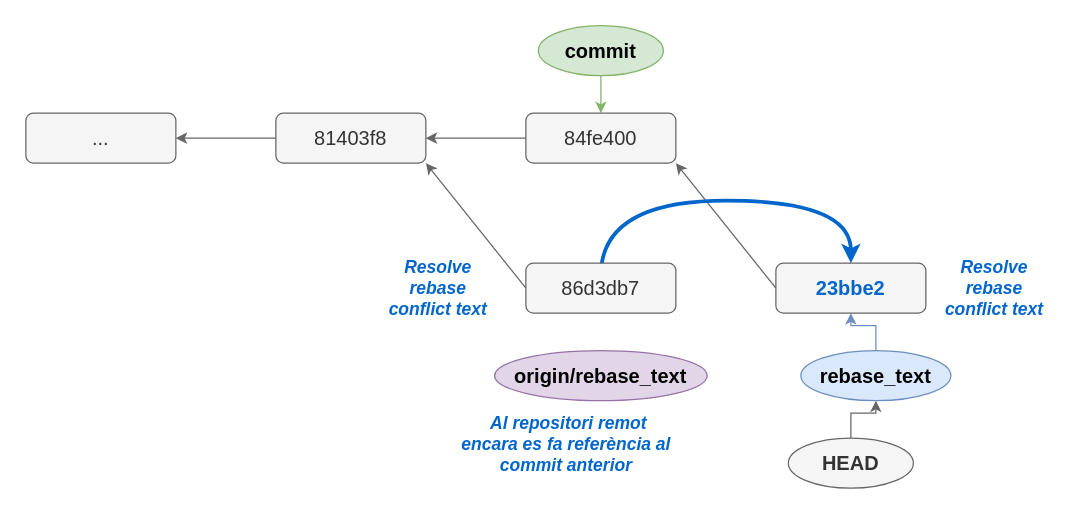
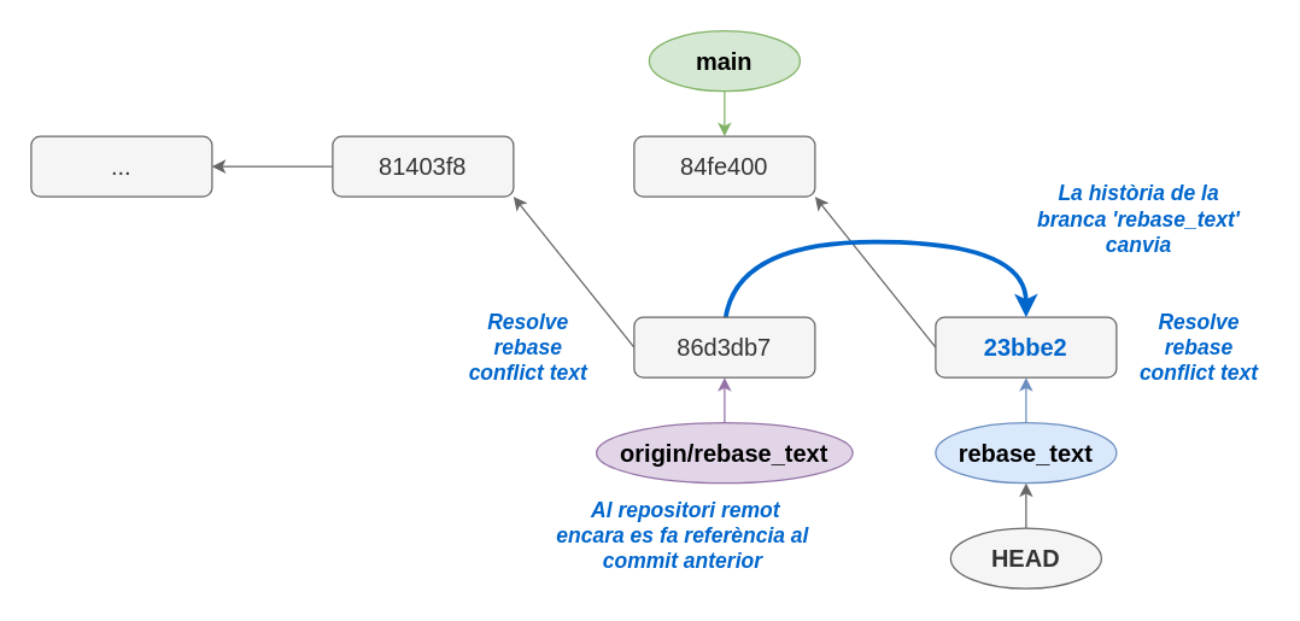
  <mxCell id="0" />
  <mxCell id="1" parent="0" />
  <mxCell id="2" value="..." style="rounded=1;whiteSpace=wrap;html=1;fontSize=16;fillColor=#f5f5f5;strokeColor=#666666;fontColor=#333333;" parent="1" vertex="1"><mxGeometry x="20" y="90" width="120" height="40" as="geometry" /></mxCell>
  <mxCell id="3" style="rounded=0;orthogonalLoop=1;jettySize=auto;html=1;fillColor=#d5e8d4;strokeColor=#82b366;" parent="1" source="4" target="12" edge="1"><mxGeometry relative="1" as="geometry"><mxPoint x="80" y="60" as="sourcePoint" /></mxGeometry></mxCell>
- <mxCell id="4" value="commit" style="ellipse;whiteSpace=wrap;html=1;fillColor=#d5e8d4;strokeColor=#82b366;fontSize=16;fontStyle=1" parent="1" vertex="1"><mxGeometry x="430" y="20" width="100" height="40" as="geometry" /></mxCell>
+ <mxCell id="4" value="main" style="ellipse;whiteSpace=wrap;html=1;fillColor=#d5e8d4;strokeColor=#82b366;fontSize=16;fontStyle=1" parent="1" vertex="1"><mxGeometry x="430" y="20" width="100" height="40" as="geometry" /></mxCell>
  <mxCell id="5" style="edgeStyle=orthogonalEdgeStyle;rounded=0;orthogonalLoop=1;jettySize=auto;html=1;exitX=0.5;exitY=0;exitDx=0;exitDy=0;fillColor=#f5f5f5;strokeColor=#666666;" parent="1" source="6" target="8" edge="1"><mxGeometry relative="1" as="geometry"><mxPoint x="680" y="680" as="targetPoint" /></mxGeometry></mxCell>
  <mxCell id="6" value="HEAD" style="ellipse;whiteSpace=wrap;html=1;fillColor=#f5f5f5;strokeColor=#666666;fontSize=16;fontStyle=1;fontColor=#333333;" parent="1" vertex="1"><mxGeometry x="630" y="350" width="100" height="40" as="geometry" /></mxCell>
  <mxCell id="7" style="edgeStyle=orthogonalEdgeStyle;rounded=0;orthogonalLoop=1;jettySize=auto;html=1;fillColor=#dae8fc;strokeColor=#6c8ebf;" parent="1" source="8" target="11" edge="1"><mxGeometry relative="1" as="geometry" /></mxCell>
- <mxCell id="8" value="rebase_text" style="ellipse;whiteSpace=wrap;html=1;fillColor=#dae8fc;strokeColor=#6c8ebf;fontSize=16;fontStyle=1" parent="1" vertex="1"><mxGeometry x="640" y="280" width="120" height="40" as="geometry" /></mxCell>
+ <mxCell id="8" value="rebase_text" style="ellipse;whiteSpace=wrap;html=1;fillColor=#dae8fc;strokeColor=#6c8ebf;fontSize=16;fontStyle=1" parent="1" vertex="1"><mxGeometry x="620" y="280" width="120" height="40" as="geometry" /></mxCell>
  <mxCell id="9" style="edgeStyle=orthogonalEdgeStyle;rounded=0;orthogonalLoop=1;jettySize=auto;html=1;exitX=0;exitY=0.5;exitDx=0;exitDy=0;fillColor=#f5f5f5;strokeColor=#666666;" parent="1" source="10" target="2" edge="1"><mxGeometry relative="1" as="geometry"><mxPoint x="140" y="110" as="targetPoint" /></mxGeometry></mxCell>
  <mxCell id="10" value="81403f8" style="rounded=1;whiteSpace=wrap;html=1;fontSize=16;fillColor=#f5f5f5;strokeColor=#666666;fontColor=#333333;" parent="1" vertex="1"><mxGeometry x="220" y="90" width="120" height="40" as="geometry" /></mxCell>
  <mxCell id="11" value="23bbe2" style="rounded=1;whiteSpace=wrap;html=1;fontSize=16;fillColor=#f5f5f5;strokeColor=#666666;fontColor=#0066CC;fontStyle=1;labelBorderColor=none;" parent="1" vertex="1"><mxGeometry x="620" y="210" width="120" height="40" as="geometry" /></mxCell>
  <mxCell id="12" value="84fe400" style="rounded=1;whiteSpace=wrap;html=1;fontSize=16;fillColor=#f5f5f5;strokeColor=#666666;fontColor=#333333;" parent="1" vertex="1"><mxGeometry x="420" y="90" width="120" height="40" as="geometry" /></mxCell>
- <mxCell id="13" style="rounded=0;orthogonalLoop=1;jettySize=auto;html=1;fillColor=#f5f5f5;strokeColor=#666666;" parent="1" source="12" target="10" edge="1"><mxGeometry relative="1" as="geometry"><mxPoint x="230" y="120" as="sourcePoint" /><mxPoint x="150" y="120" as="targetPoint" /></mxGeometry></mxCell>
  <mxCell id="14" style="rounded=0;orthogonalLoop=1;jettySize=auto;html=1;fillColor=#f5f5f5;strokeColor=#666666;exitX=0;exitY=0.5;exitDx=0;exitDy=0;entryX=1;entryY=1;entryDx=0;entryDy=0;" parent="1" source="11" target="12" edge="1"><mxGeometry relative="1" as="geometry"><mxPoint x="430" y="80" as="sourcePoint" /><mxPoint x="350" y="103" as="targetPoint" /></mxGeometry></mxCell>
  <mxCell id="15" value="&lt;font color=&quot;#0066cc&quot; style=&quot;font-size: 14px;&quot;&gt;&lt;b&gt;Resolve rebase conflict text&lt;/b&gt;&lt;/font&gt;" style="text;html=1;strokeColor=none;fillColor=none;align=center;verticalAlign=middle;whiteSpace=wrap;rounded=0;fontStyle=2" parent="1" vertex="1"><mxGeometry x="750" y="187.5" width="90" height="85" as="geometry" /></mxCell>
  <mxCell id="16" value="" style="curved=1;endArrow=classic;html=1;rounded=0;strokeWidth=3;fillColor=#dae8fc;strokeColor=#0066CC;entryX=0.5;entryY=0;entryDx=0;entryDy=0;" parent="1" target="11" edge="1"><mxGeometry width="50" height="50" relative="1" as="geometry"><mxPoint x="480" y="220" as="sourcePoint" /><mxPoint x="640" y="220" as="targetPoint" /><Array as="points"><mxPoint x="480" y="160" /><mxPoint x="680" y="160" /></Array></mxGeometry></mxCell>
+ <mxCell id="17" value="&lt;font color=&quot;#0066cc&quot; style=&quot;font-size: 14px;&quot;&gt;&lt;b&gt;La història de la branca 'rebase_text' canvia&lt;/b&gt;&lt;/font&gt;" style="text;html=1;strokeColor=none;fillColor=none;align=center;verticalAlign=middle;whiteSpace=wrap;rounded=0;fontStyle=2" parent="1" vertex="1"><mxGeometry x="680" y="130" width="150" height="30" as="geometry" /></mxCell>
  <mxCell id="18" value="86d3db7" style="rounded=1;whiteSpace=wrap;html=1;fontSize=16;fillColor=#f5f5f5;strokeColor=#666666;fontColor=#333333;" parent="1" vertex="1"><mxGeometry x="420" y="210" width="120" height="40" as="geometry" /></mxCell>
  <mxCell id="19" style="rounded=0;orthogonalLoop=1;jettySize=auto;html=1;fillColor=#f5f5f5;strokeColor=#666666;exitX=0;exitY=0.5;exitDx=0;exitDy=0;entryX=1;entryY=1;entryDx=0;entryDy=0;" parent="1" source="18" target="10" edge="1"><mxGeometry relative="1" as="geometry"><mxPoint x="630" y="240" as="sourcePoint" /><mxPoint x="550" y="140" as="targetPoint" /></mxGeometry></mxCell>
  <mxCell id="20" value="&lt;font color=&quot;#0066cc&quot; style=&quot;font-size: 14px;&quot;&gt;&lt;b&gt;Resolve rebase conflict text&lt;/b&gt;&lt;/font&gt;" style="text;html=1;strokeColor=none;fillColor=none;align=center;verticalAlign=middle;whiteSpace=wrap;rounded=0;fontStyle=2" parent="1" vertex="1"><mxGeometry x="305" y="187.5" width="90" height="85" as="geometry" /></mxCell>
+ <mxCell id="21" style="edgeStyle=orthogonalEdgeStyle;rounded=0;orthogonalLoop=1;jettySize=auto;html=1;exitX=0.5;exitY=0;exitDx=0;exitDy=0;fillColor=#e1d5e7;strokeColor=#9673a6;" parent="1" source="22" target="18" edge="1"><mxGeometry relative="1" as="geometry" /></mxCell>
  <mxCell id="22" value="origin/rebase_text" style="ellipse;whiteSpace=wrap;html=1;fillColor=#e1d5e7;strokeColor=#9673a6;fontSize=16;fontStyle=1" parent="1" vertex="1"><mxGeometry x="395" y="280" width="170" height="40" as="geometry" /></mxCell>
  <mxCell id="23" value="&lt;b style=&quot;border-color: var(--border-color); color: rgb(0, 102, 204); font-size: 14px; font-style: italic;&quot;&gt;&amp;nbsp;Al repositori remot encara es fa referència al commit anterior&lt;/b&gt;" style="text;html=1;strokeColor=none;fillColor=none;align=center;verticalAlign=middle;whiteSpace=wrap;rounded=0;" vertex="1" parent="1"><mxGeometry x="365" y="340" width="175" height="30" as="geometry" /></mxCell>
